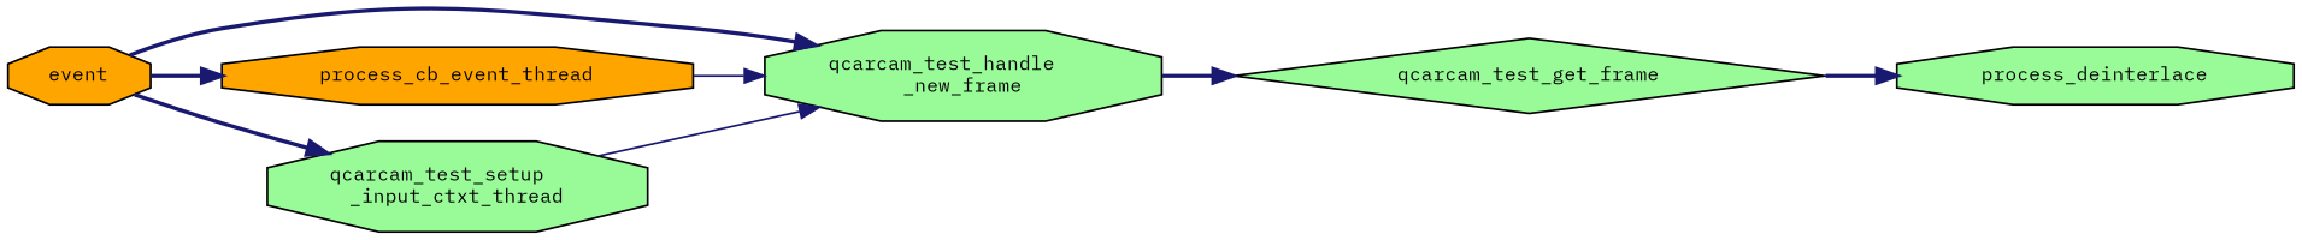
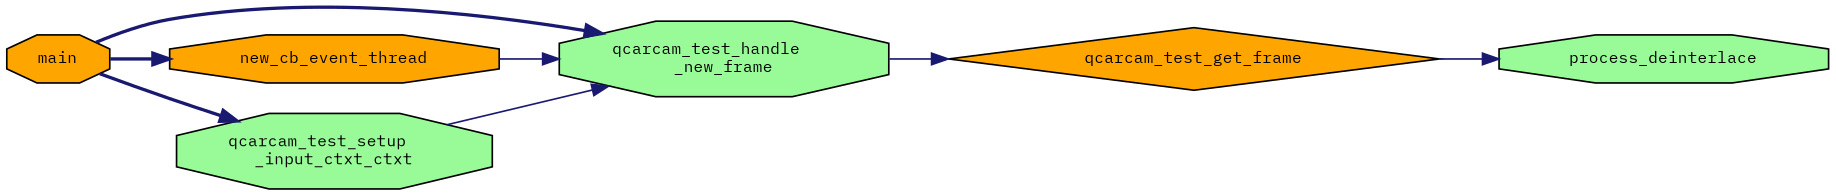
  digraph {
    fontname="IBM Plex Mono"
    rankdir=RL
    node [color=black fillcolor=palegreen fontname="IBM Plex Mono" fontsize=10 shape=octagon style=filled]
    edge [color=midnightblue dir=back fontname="IBM Plex Mono" fontsize=10 labelfontname=Helvetica labelfontsize=10 style=bold]
    n1 [fontcolor=black height=0.2 label=process_deinterlace width=0.4]
-   n2 [height=0.2 label=qcarcam_test_get_frame shape=diamond width=0.4]
+   n2 [fillcolor=orange height=0.2 label=qcarcam_test_get_frame shape=diamond width=0.4]
    n3 [height=0.2 label="qcarcam_test_handle\l_new_frame" width=0.4]
-   n4 [fillcolor=orange height=0.2 label=event width=0.4]
-   n5 [fillcolor=orange height=0.2 label=process_cb_event_thread width=0.4]
-   n6 [height=0.2 label="qcarcam_test_setup\l_input_ctxt_thread" width=0.4]
-   n1 -> n2
-   n2 -> n3
+   n4 [fillcolor=orange height=0.2 label=main width=0.4]
+   n5 [fillcolor=orange height=0.2 label=new_cb_event_thread width=0.4]
+   n6 [height=0.2 label="qcarcam_test_setup\l_input_ctxt_ctxt" width=0.4]
+   n1 -> n2 [style=solid]
+   n2 -> n3 [style=solid]
    n3 -> n4
    n3 -> n5 [style=solid]
    n3 -> n6 [style=solid]
    n5 -> n4
    n6 -> n4
  }
